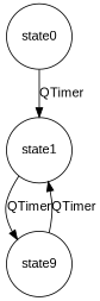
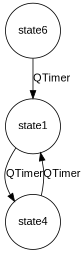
  digraph {
    fontname="Liberation Sans"
    node [fontname="Liberation Sans" shape=circle]
    edge [fontname="Liberation Sans"]
    n1 [label=state1]
-   state4 [label=state9]
-   state6 [label=state0]
+   state4
+   state6
    n1 -> state4 [label=QTimer]
    state4 -> n1 [label=QTimer]
    state6 -> n1 [label=QTimer]
  }
